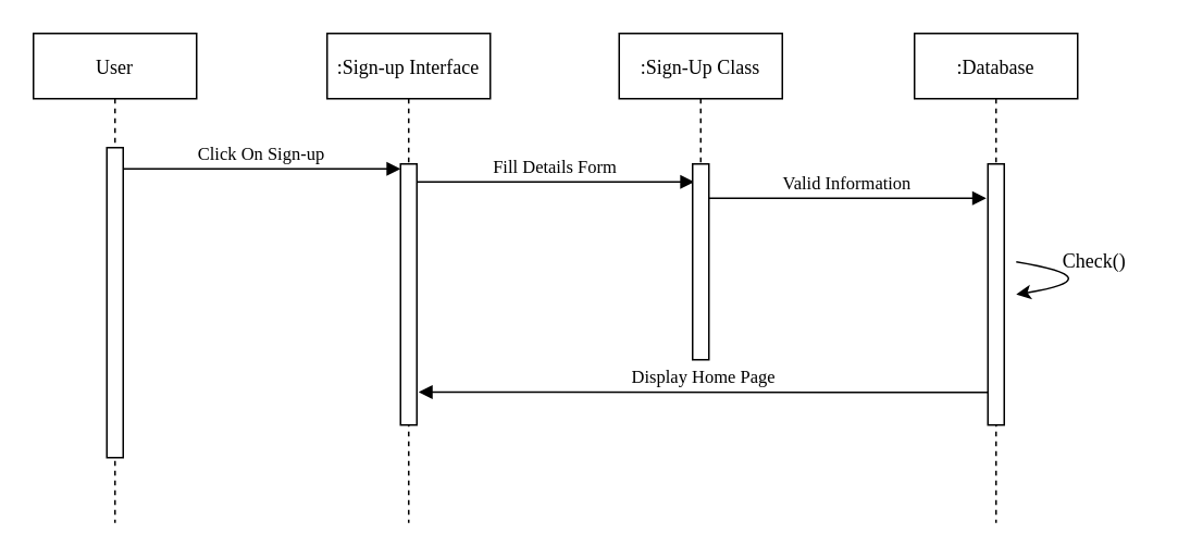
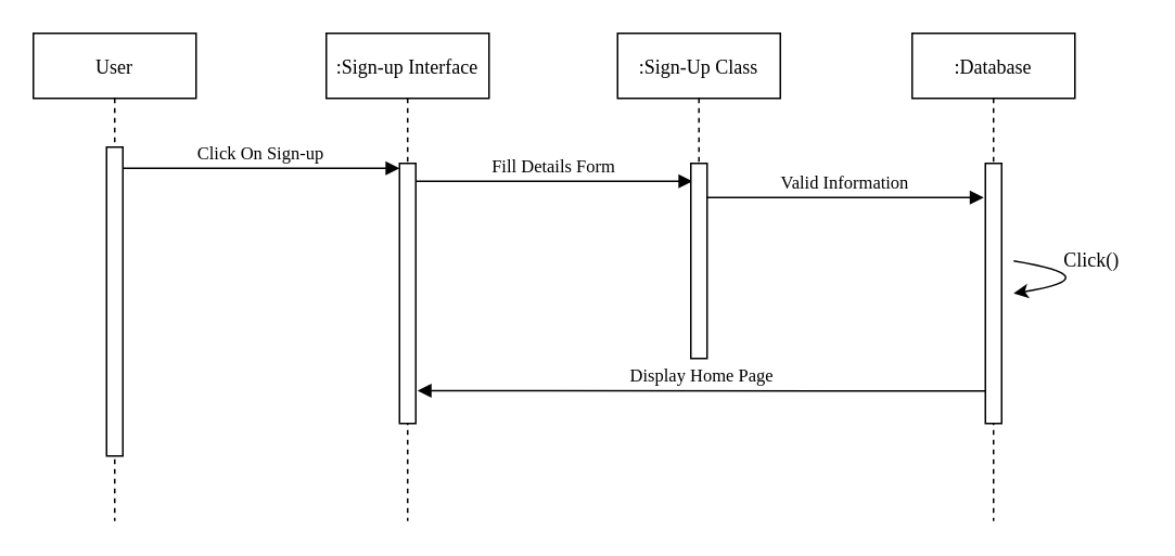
  <mxCell id="0" />
  <mxCell id="1" parent="0" />
  <mxCell id="2" value="User" style="shape=umlLifeline;perimeter=lifelinePerimeter;container=1;collapsible=0;recursiveResize=0;rounded=0;shadow=0;strokeWidth=1;fontFamily=Times Roman Bold;fontSource=https%3A%2F%2Ffonts.googleapis.com%2Fcss%3Ffamily%3DTimes%2BRoman%2BBold;" parent="1" vertex="1"><mxGeometry x="20" y="20" width="100" height="300" as="geometry" /></mxCell>
  <mxCell id="3" value="" style="points=[];perimeter=orthogonalPerimeter;rounded=0;shadow=0;strokeWidth=1;" parent="2" vertex="1"><mxGeometry x="45" y="70" width="10" height="190" as="geometry" /></mxCell>
  <mxCell id="4" value=":Sign-up Interface" style="shape=umlLifeline;perimeter=lifelinePerimeter;container=1;collapsible=0;recursiveResize=0;rounded=0;shadow=0;strokeWidth=1;fontFamily=Times Roman Bold;fontSource=https%3A%2F%2Ffonts.googleapis.com%2Fcss%3Ffamily%3DTimes%2BRoman%2BBold;" parent="1" vertex="1"><mxGeometry x="200" y="20" width="100" height="300" as="geometry" /></mxCell>
  <mxCell id="5" value="" style="points=[];perimeter=orthogonalPerimeter;rounded=0;shadow=0;strokeWidth=1;" parent="4" vertex="1"><mxGeometry x="45" y="80" width="10" height="160" as="geometry" /></mxCell>
  <mxCell id="6" value="Click On Sign-up" style="verticalAlign=bottom;endArrow=block;entryX=0;entryY=0;shadow=0;strokeWidth=1;fontFamily=Times Roman Bold;fontSource=https%3A%2F%2Ffonts.googleapis.com%2Fcss%3Ffamily%3DTimes%2BRoman%2BBold;" parent="1" edge="1"><mxGeometry relative="1" as="geometry"><mxPoint x="75" y="103" as="sourcePoint" /><mxPoint x="245" y="103" as="targetPoint" /></mxGeometry></mxCell>
  <mxCell id="7" value="Display Home Page" style="verticalAlign=bottom;endArrow=block;shadow=0;strokeWidth=1;entryX=1.106;entryY=0.874;entryDx=0;entryDy=0;entryPerimeter=0;fontFamily=Times Roman Bold;fontSource=https%3A%2F%2Ffonts.googleapis.com%2Fcss%3Ffamily%3DTimes%2BRoman%2BBold;" parent="1" target="5" edge="1"><mxGeometry relative="1" as="geometry"><mxPoint x="605.05" y="240" as="sourcePoint" /><mxPoint x="434" y="240" as="targetPoint" /></mxGeometry></mxCell>
  <mxCell id="8" value="Fill Details Form" style="verticalAlign=bottom;endArrow=block;entryX=0;entryY=0;shadow=0;strokeWidth=1;fontFamily=Times Roman Bold;fontSource=https%3A%2F%2Ffonts.googleapis.com%2Fcss%3Ffamily%3DTimes%2BRoman%2BBold;" parent="1" edge="1"><mxGeometry relative="1" as="geometry"><mxPoint x="255" y="111" as="sourcePoint" /><mxPoint x="425" y="111" as="targetPoint" /></mxGeometry></mxCell>
  <mxCell id="9" value="Valid Information" style="verticalAlign=bottom;endArrow=block;entryX=0;entryY=0;shadow=0;strokeWidth=1;fontFamily=Times Roman Bold;fontSource=https%3A%2F%2Ffonts.googleapis.com%2Fcss%3Ffamily%3DTimes%2BRoman%2BBold;" parent="1" edge="1"><mxGeometry relative="1" as="geometry"><mxPoint x="434" y="121" as="sourcePoint" /><mxPoint x="604" y="121" as="targetPoint" /></mxGeometry></mxCell>
  <mxCell id="10" value=":Sign-Up Class" style="shape=umlLifeline;perimeter=lifelinePerimeter;container=1;collapsible=0;recursiveResize=0;rounded=0;shadow=0;strokeWidth=1;fontFamily=Times Roman Bold;fontSource=https%3A%2F%2Ffonts.googleapis.com%2Fcss%3Ffamily%3DTimes%2BRoman%2BBold;" parent="1" vertex="1"><mxGeometry x="379" y="20" width="100" height="200" as="geometry" /></mxCell>
  <mxCell id="11" value="" style="points=[];perimeter=orthogonalPerimeter;rounded=0;shadow=0;strokeWidth=1;" parent="10" vertex="1"><mxGeometry x="45" y="80" width="10" height="120" as="geometry" /></mxCell>
  <mxCell id="12" value=":Database" style="shape=umlLifeline;perimeter=lifelinePerimeter;container=1;collapsible=0;recursiveResize=0;rounded=0;shadow=0;strokeWidth=1;fontFamily=Times Roman Bold;fontSource=https%3A%2F%2Ffonts.googleapis.com%2Fcss%3Ffamily%3DTimes%2BRoman%2BBold;" parent="1" vertex="1"><mxGeometry x="560" y="20" width="100" height="300" as="geometry" /></mxCell>
  <mxCell id="13" value="" style="points=[];perimeter=orthogonalPerimeter;rounded=0;shadow=0;strokeWidth=1;" parent="12" vertex="1"><mxGeometry x="45" y="80" width="10" height="160" as="geometry" /></mxCell>
  <mxCell id="14" value="" style="edgeStyle=none;orthogonalLoop=1;jettySize=auto;html=1;rounded=0;endArrow=classic;endFill=1;curved=1;sketch=0;" parent="12" edge="1"><mxGeometry width="80" relative="1" as="geometry"><mxPoint x="62.366" y="140" as="sourcePoint" /><mxPoint x="62.366" y="160" as="targetPoint" /><Array as="points"><mxPoint x="123" y="150" /></Array></mxGeometry></mxCell>
- <mxCell id="15" value="&lt;font face=&quot;times roman&quot;&gt;Check()&lt;/font&gt;" style="text;html=1;align=center;verticalAlign=middle;resizable=0;points=[];autosize=1;strokeColor=none;fillColor=none;" parent="1" vertex="1"><mxGeometry x="640" y="145" width="60" height="30" as="geometry" /></mxCell>
+ <mxCell id="15" value="&lt;font face=&quot;times roman&quot;&gt;Click()&lt;/font&gt;" style="text;html=1;align=center;verticalAlign=middle;resizable=0;points=[];autosize=1;strokeColor=none;fillColor=none;" parent="1" vertex="1"><mxGeometry x="640" y="145" width="60" height="30" as="geometry" /></mxCell>
